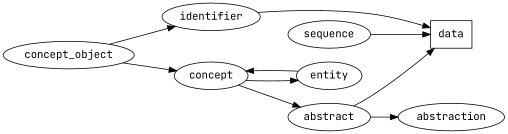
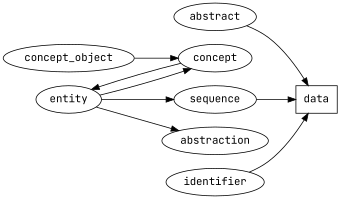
  digraph {
    fontname="JetBrains Mono"
    rankdir=LR
    node [fontname="JetBrains Mono"]
    edge [fontname="JetBrains Mono"]
    data [shape=rectangle]
    n2 [label=abstract]
    sequence
    identifier
    concept
    entity
    abstraction
    n8 [label=concept_object]
    n2 -> data
    sequence -> data
    identifier -> data
-   concept -> n2
    concept -> entity
+   entity -> sequence
    entity -> concept
-   n2 -> abstraction
-   n8 -> identifier
+   entity -> abstraction
    n8 -> concept
  }
